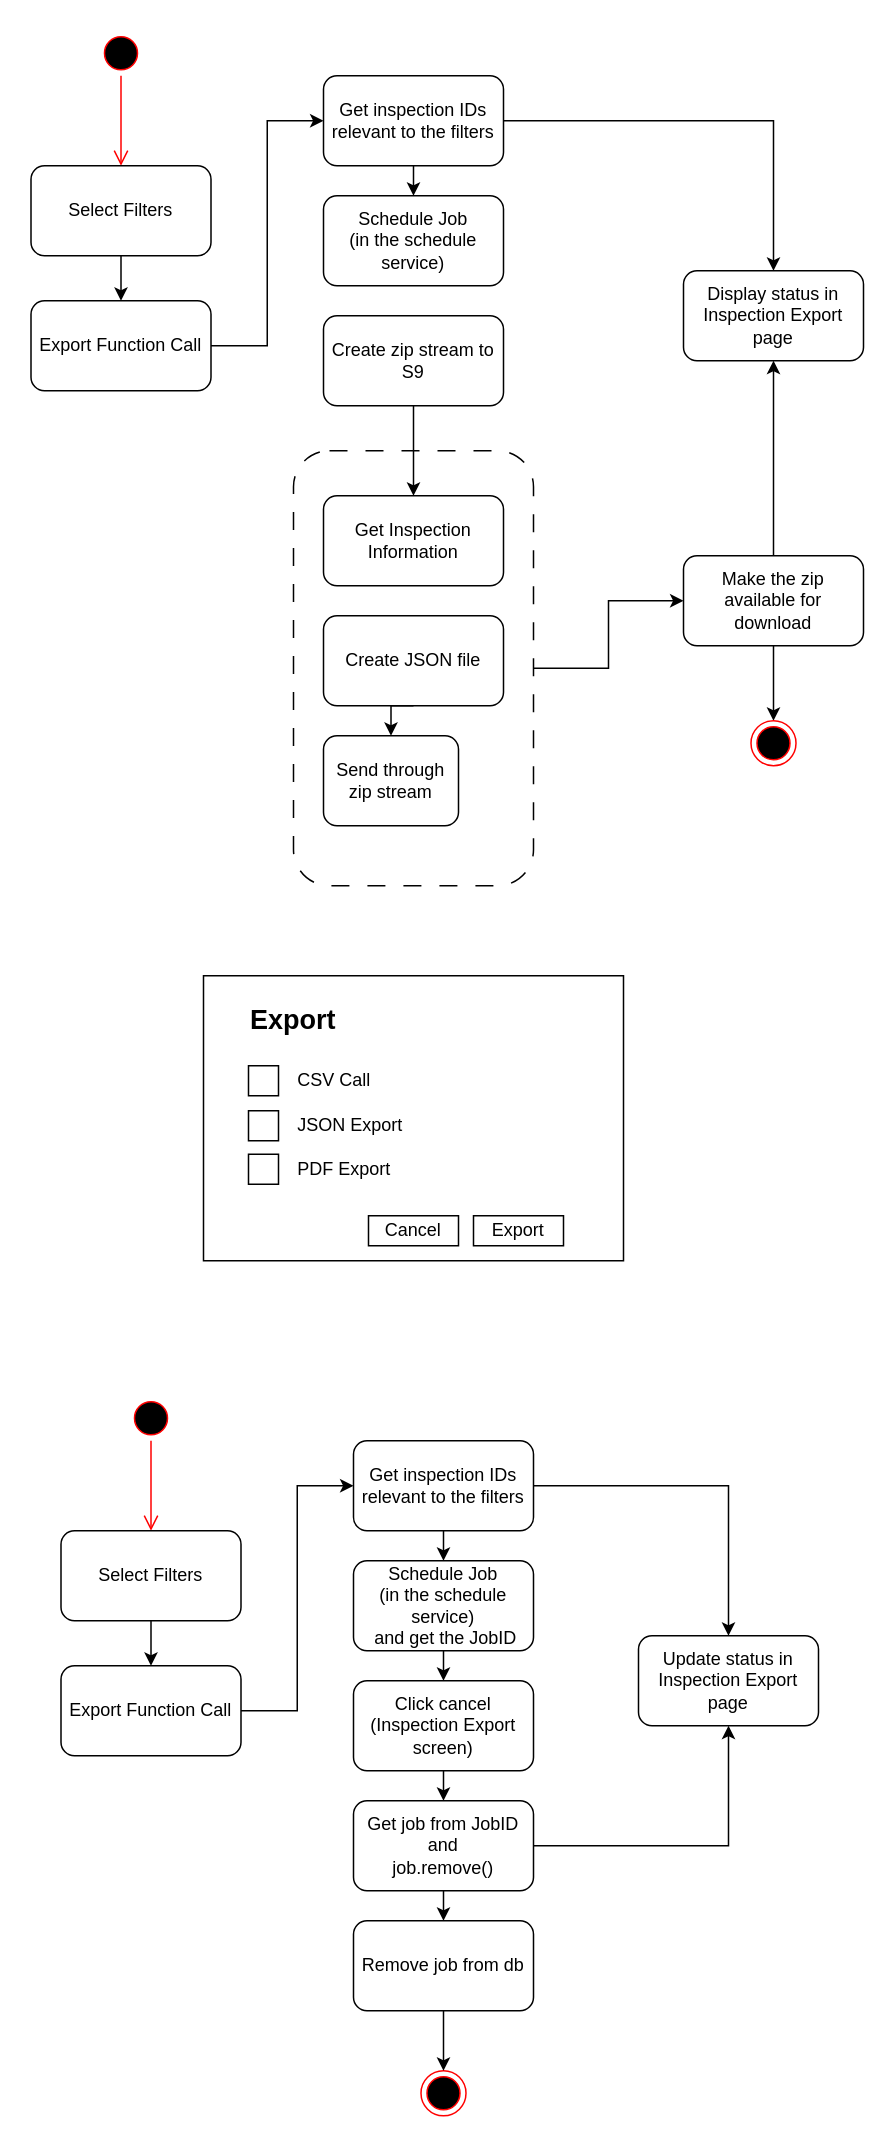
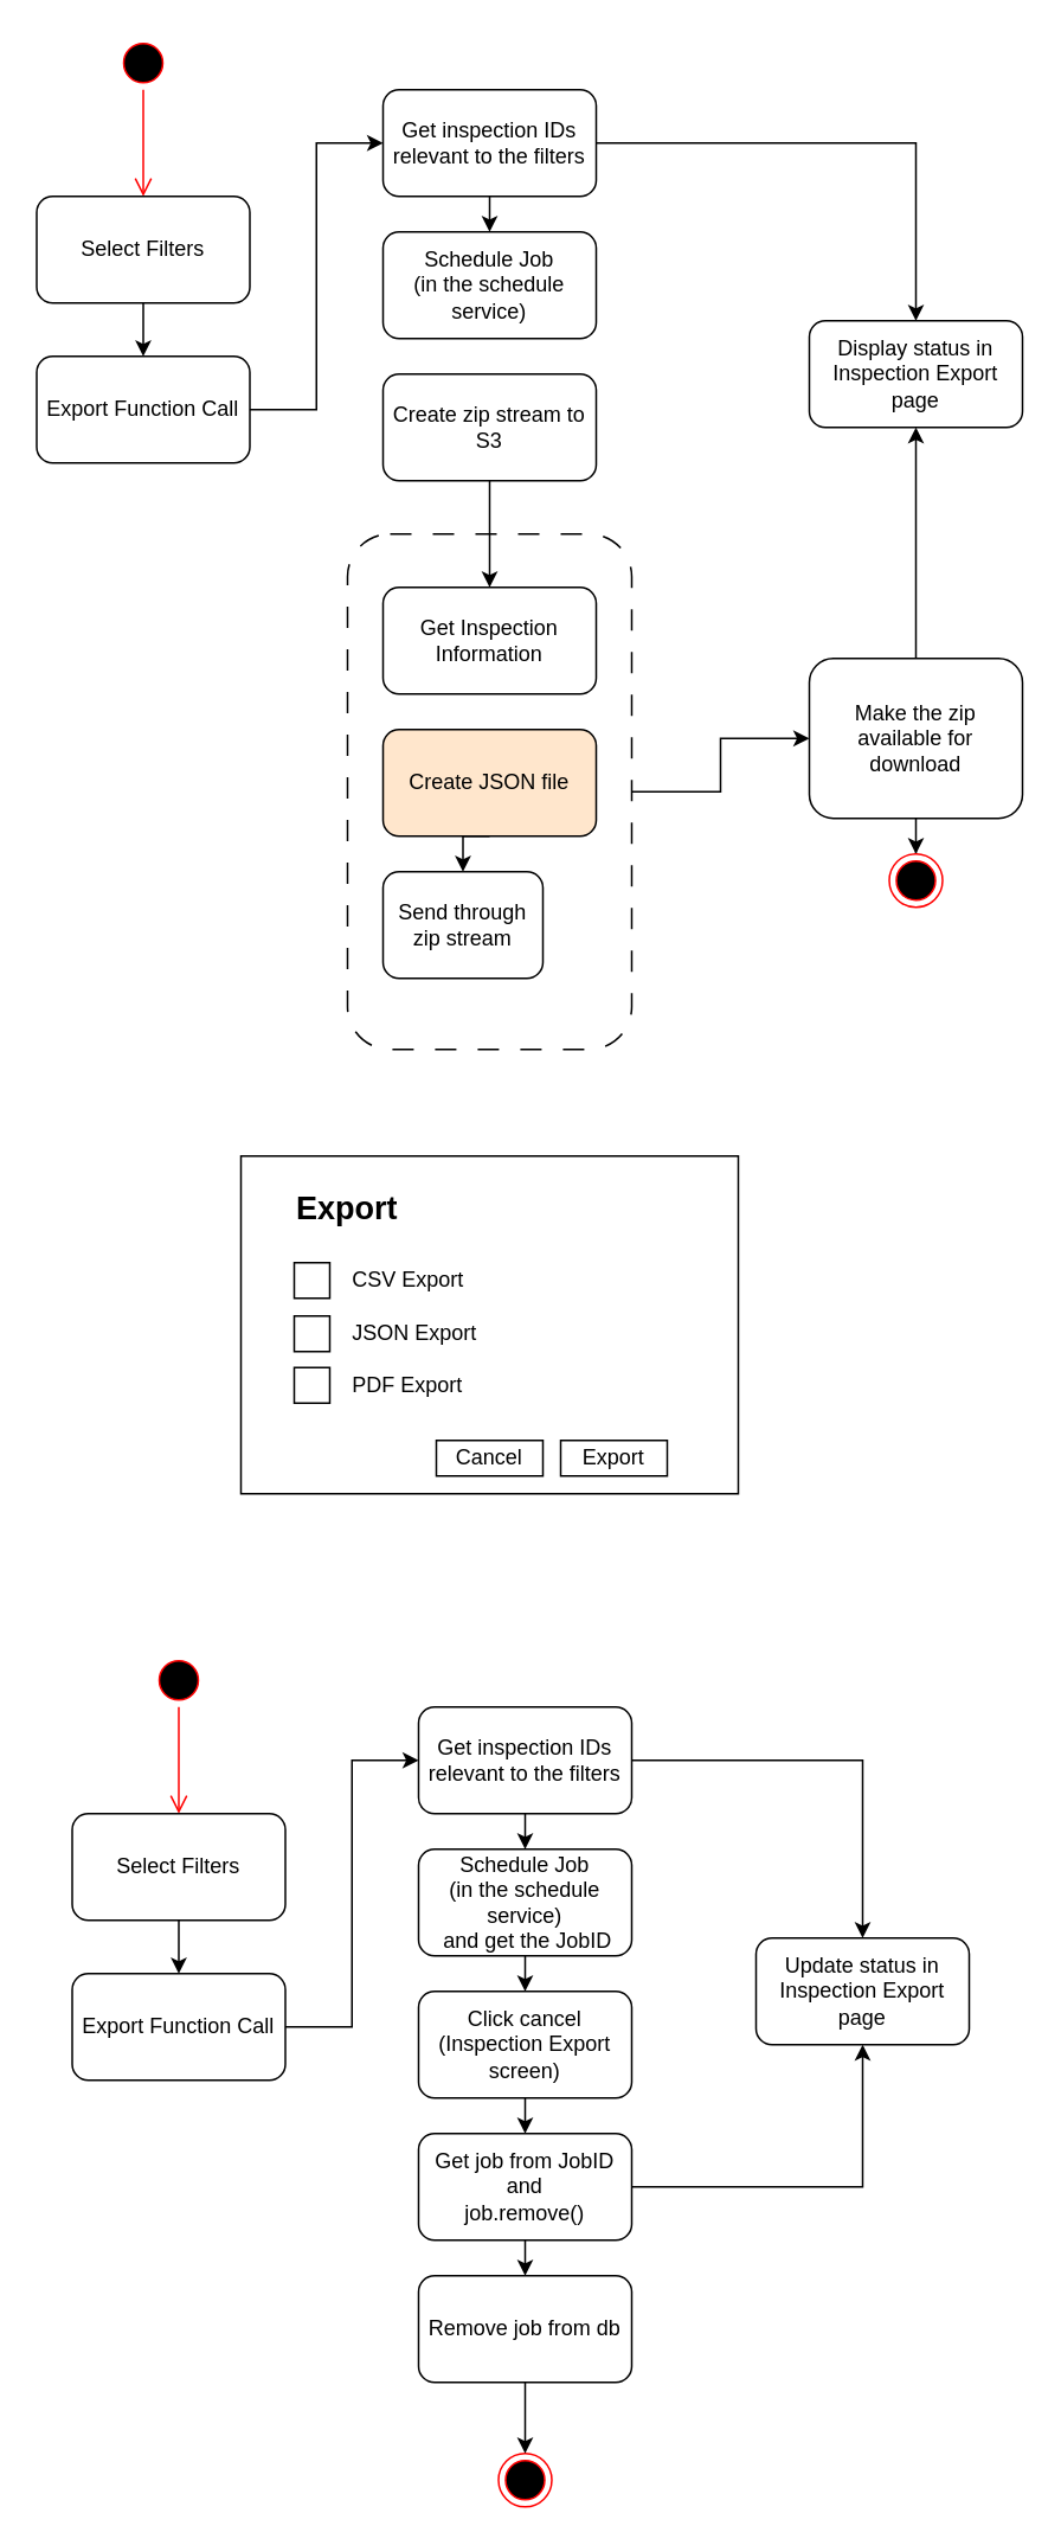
  <mxCell id="0" />
  <mxCell id="1" parent="0" />
  <mxCell id="2" style="edgeStyle=orthogonalEdgeStyle;rounded=0;orthogonalLoop=1;jettySize=auto;html=1;exitX=1;exitY=0.5;exitDx=0;exitDy=0;entryX=0;entryY=0.5;entryDx=0;entryDy=0;" edge="1" parent="1" source="3" target="23"><mxGeometry relative="1" as="geometry" /></mxCell>
  <mxCell id="3" value="" style="rounded=1;whiteSpace=wrap;html=1;fillColor=none;dashed=1;dashPattern=12 12;" vertex="1" parent="1"><mxGeometry x="195" y="300" width="160" height="290" as="geometry" /></mxCell>
  <mxCell id="4" value="" style="ellipse;html=1;shape=startState;fillColor=#000000;strokeColor=#ff0000;" vertex="1" parent="1"><mxGeometry x="65" y="20" width="30" height="30" as="geometry" /></mxCell>
  <mxCell id="5" value="" style="edgeStyle=orthogonalEdgeStyle;html=1;verticalAlign=bottom;endArrow=open;endSize=8;strokeColor=#ff0000;rounded=0;" edge="1" source="4" parent="1"><mxGeometry relative="1" as="geometry"><mxPoint x="80" y="110" as="targetPoint" /></mxGeometry></mxCell>
  <mxCell id="6" style="edgeStyle=orthogonalEdgeStyle;rounded=0;orthogonalLoop=1;jettySize=auto;html=1;exitX=0.5;exitY=1;exitDx=0;exitDy=0;entryX=0.5;entryY=0;entryDx=0;entryDy=0;" edge="1" parent="1" source="7" target="9"><mxGeometry relative="1" as="geometry" /></mxCell>
  <mxCell id="7" value="Select Filters" style="rounded=1;whiteSpace=wrap;html=1;" vertex="1" parent="1"><mxGeometry x="20" y="110" width="120" height="60" as="geometry" /></mxCell>
  <mxCell id="8" style="edgeStyle=orthogonalEdgeStyle;rounded=0;orthogonalLoop=1;jettySize=auto;html=1;exitX=1;exitY=0.5;exitDx=0;exitDy=0;entryX=0;entryY=0.5;entryDx=0;entryDy=0;" edge="1" parent="1" source="9" target="12"><mxGeometry relative="1" as="geometry" /></mxCell>
  <mxCell id="9" value="Export Function Call" style="rounded=1;whiteSpace=wrap;html=1;" vertex="1" parent="1"><mxGeometry x="20" y="200" width="120" height="60" as="geometry" /></mxCell>
  <mxCell id="10" style="edgeStyle=orthogonalEdgeStyle;rounded=0;orthogonalLoop=1;jettySize=auto;html=1;exitX=0.5;exitY=1;exitDx=0;exitDy=0;entryX=0.5;entryY=0;entryDx=0;entryDy=0;" edge="1" parent="1" source="12" target="13"><mxGeometry relative="1" as="geometry" /></mxCell>
  <mxCell id="11" style="edgeStyle=orthogonalEdgeStyle;rounded=0;orthogonalLoop=1;jettySize=auto;html=1;exitX=1;exitY=0.5;exitDx=0;exitDy=0;entryX=0.5;entryY=0;entryDx=0;entryDy=0;" edge="1" parent="1" source="12" target="20"><mxGeometry relative="1" as="geometry" /></mxCell>
  <mxCell id="12" value="Get inspection IDs relevant to the filters" style="rounded=1;whiteSpace=wrap;html=1;" vertex="1" parent="1"><mxGeometry x="215" y="50" width="120" height="60" as="geometry" /></mxCell>
  <mxCell id="13" value="&lt;div&gt;Schedule Job&lt;/div&gt;&lt;div&gt;(in the schedule service)&lt;/div&gt;" style="rounded=1;whiteSpace=wrap;html=1;" vertex="1" parent="1"><mxGeometry x="215" y="130" width="120" height="60" as="geometry" /></mxCell>
  <mxCell id="14" style="edgeStyle=orthogonalEdgeStyle;rounded=0;orthogonalLoop=1;jettySize=auto;html=1;exitX=0.5;exitY=1;exitDx=0;exitDy=0;entryX=0.5;entryY=0;entryDx=0;entryDy=0;" edge="1" parent="1" source="15" target="16"><mxGeometry relative="1" as="geometry" /></mxCell>
- <mxCell id="15" value="Create zip stream to S9" style="rounded=1;whiteSpace=wrap;html=1;" vertex="1" parent="1"><mxGeometry x="215" y="210" width="120" height="60" as="geometry" /></mxCell>
+ <mxCell id="15" value="Create zip stream to S3" style="rounded=1;whiteSpace=wrap;html=1;" vertex="1" parent="1"><mxGeometry x="215" y="210" width="120" height="60" as="geometry" /></mxCell>
  <mxCell id="16" value="Get Inspection Information" style="rounded=1;whiteSpace=wrap;html=1;" vertex="1" parent="1"><mxGeometry x="215" y="330" width="120" height="60" as="geometry" /></mxCell>
  <mxCell id="17" style="edgeStyle=orthogonalEdgeStyle;rounded=0;orthogonalLoop=1;jettySize=auto;html=1;exitX=0.5;exitY=1;exitDx=0;exitDy=0;entryX=0.5;entryY=0;entryDx=0;entryDy=0;" edge="1" parent="1" source="18" target="19"><mxGeometry relative="1" as="geometry" /></mxCell>
- <mxCell id="18" value="Create JSON file" style="rounded=1;whiteSpace=wrap;html=1;" vertex="1" parent="1"><mxGeometry x="215" y="410" width="120" height="60" as="geometry" /></mxCell>
+ <mxCell id="18" value="Create JSON file" style="rounded=1;whiteSpace=wrap;html=1;fillColor=#ffe6cc;" vertex="1" parent="1"><mxGeometry x="215" y="410" width="120" height="60" as="geometry" /></mxCell>
  <mxCell id="19" value="Send through zip stream" style="rounded=1;whiteSpace=wrap;html=1;" vertex="1" parent="1"><mxGeometry x="215" y="490" width="90" height="60" as="geometry" /></mxCell>
  <mxCell id="20" value="Display status in Inspection Export page" style="rounded=1;whiteSpace=wrap;html=1;" vertex="1" parent="1"><mxGeometry x="455" y="180" width="120" height="60" as="geometry" /></mxCell>
  <mxCell id="21" style="edgeStyle=orthogonalEdgeStyle;rounded=0;orthogonalLoop=1;jettySize=auto;html=1;exitX=0.5;exitY=0;exitDx=0;exitDy=0;entryX=0.5;entryY=1;entryDx=0;entryDy=0;" edge="1" parent="1" source="23" target="20"><mxGeometry relative="1" as="geometry" /></mxCell>
  <mxCell id="22" style="edgeStyle=orthogonalEdgeStyle;rounded=0;orthogonalLoop=1;jettySize=auto;html=1;exitX=0.5;exitY=1;exitDx=0;exitDy=0;" edge="1" parent="1" source="23" target="24"><mxGeometry relative="1" as="geometry" /></mxCell>
- <mxCell id="23" value="Make the zip available for download" style="rounded=1;whiteSpace=wrap;html=1;" vertex="1" parent="1"><mxGeometry x="455" y="370" width="120" height="60" as="geometry" /></mxCell>
+ <mxCell id="23" value="Make the zip available for download" style="rounded=1;whiteSpace=wrap;html=1;" vertex="1" parent="1"><mxGeometry x="455" y="370" width="120" height="90" as="geometry" /></mxCell>
  <mxCell id="24" value="" style="ellipse;html=1;shape=endState;fillColor=#000000;strokeColor=#ff0000;" vertex="1" parent="1"><mxGeometry x="500" y="480" width="30" height="30" as="geometry" /></mxCell>
  <mxCell id="25" value="&lt;div align=&quot;left&quot;&gt;&lt;br&gt;&lt;/div&gt;" style="rounded=0;whiteSpace=wrap;html=1;" vertex="1" parent="1"><mxGeometry x="135" y="650" width="280" height="190" as="geometry" /></mxCell>
  <mxCell id="26" value="Export" style="rounded=0;whiteSpace=wrap;html=1;strokeColor=none;fontSize=18;fontStyle=1" vertex="1" parent="1"><mxGeometry x="155" y="660" width="80" height="40" as="geometry" /></mxCell>
  <mxCell id="27" value="" style="rounded=0;whiteSpace=wrap;html=1;" vertex="1" parent="1"><mxGeometry x="165" y="710" width="20" height="20" as="geometry" /></mxCell>
  <mxCell id="28" value="" style="rounded=0;whiteSpace=wrap;html=1;" vertex="1" parent="1"><mxGeometry x="165" y="740" width="20" height="20" as="geometry" /></mxCell>
- <mxCell id="29" value="CSV Call" style="rounded=0;whiteSpace=wrap;html=1;strokeColor=none;align=left;" vertex="1" parent="1"><mxGeometry x="196" y="710" width="89" height="20" as="geometry" /></mxCell>
+ <mxCell id="29" value="CSV Export" style="rounded=0;whiteSpace=wrap;html=1;strokeColor=none;align=left;" vertex="1" parent="1"><mxGeometry x="196" y="710" width="89" height="20" as="geometry" /></mxCell>
  <mxCell id="30" value="JSON Export" style="rounded=0;whiteSpace=wrap;html=1;strokeColor=none;align=left;" vertex="1" parent="1"><mxGeometry x="196" y="740" width="89" height="20" as="geometry" /></mxCell>
  <mxCell id="31" value="" style="rounded=0;whiteSpace=wrap;html=1;" vertex="1" parent="1"><mxGeometry x="165" y="769" width="20" height="20" as="geometry" /></mxCell>
  <mxCell id="32" value="PDF Export" style="rounded=0;whiteSpace=wrap;html=1;strokeColor=none;align=left;" vertex="1" parent="1"><mxGeometry x="196" y="769" width="89" height="20" as="geometry" /></mxCell>
  <mxCell id="33" value="Export" style="rounded=0;whiteSpace=wrap;html=1;" vertex="1" parent="1"><mxGeometry x="315" y="810" width="60" height="20" as="geometry" /></mxCell>
  <mxCell id="34" value="Cancel" style="rounded=0;whiteSpace=wrap;html=1;" vertex="1" parent="1"><mxGeometry x="245" y="810" width="60" height="20" as="geometry" /></mxCell>
  <mxCell id="35" value="" style="ellipse;html=1;shape=startState;fillColor=#000000;strokeColor=#ff0000;" vertex="1" parent="1"><mxGeometry x="85" y="930" width="30" height="30" as="geometry" /></mxCell>
  <mxCell id="36" value="" style="edgeStyle=orthogonalEdgeStyle;html=1;verticalAlign=bottom;endArrow=open;endSize=8;strokeColor=#ff0000;rounded=0;" edge="1" parent="1" source="35"><mxGeometry relative="1" as="geometry"><mxPoint x="100" y="1020" as="targetPoint" /></mxGeometry></mxCell>
  <mxCell id="37" style="edgeStyle=orthogonalEdgeStyle;rounded=0;orthogonalLoop=1;jettySize=auto;html=1;exitX=0.5;exitY=1;exitDx=0;exitDy=0;entryX=0.5;entryY=0;entryDx=0;entryDy=0;" edge="1" parent="1" source="38" target="40"><mxGeometry relative="1" as="geometry" /></mxCell>
  <mxCell id="38" value="Select Filters" style="rounded=1;whiteSpace=wrap;html=1;" vertex="1" parent="1"><mxGeometry x="40" y="1020" width="120" height="60" as="geometry" /></mxCell>
  <mxCell id="39" style="edgeStyle=orthogonalEdgeStyle;rounded=0;orthogonalLoop=1;jettySize=auto;html=1;exitX=1;exitY=0.5;exitDx=0;exitDy=0;entryX=0;entryY=0.5;entryDx=0;entryDy=0;" edge="1" parent="1" source="40" target="43"><mxGeometry relative="1" as="geometry" /></mxCell>
  <mxCell id="40" value="Export Function Call" style="rounded=1;whiteSpace=wrap;html=1;" vertex="1" parent="1"><mxGeometry x="40" y="1110" width="120" height="60" as="geometry" /></mxCell>
  <mxCell id="41" style="edgeStyle=orthogonalEdgeStyle;rounded=0;orthogonalLoop=1;jettySize=auto;html=1;exitX=0.5;exitY=1;exitDx=0;exitDy=0;entryX=0.5;entryY=0;entryDx=0;entryDy=0;" edge="1" parent="1" source="43" target="45"><mxGeometry relative="1" as="geometry" /></mxCell>
  <mxCell id="42" style="edgeStyle=orthogonalEdgeStyle;rounded=0;orthogonalLoop=1;jettySize=auto;html=1;exitX=1;exitY=0.5;exitDx=0;exitDy=0;" edge="1" parent="1" source="43" target="48"><mxGeometry relative="1" as="geometry" /></mxCell>
  <mxCell id="43" value="Get inspection IDs relevant to the filters" style="rounded=1;whiteSpace=wrap;html=1;" vertex="1" parent="1"><mxGeometry x="235" y="960" width="120" height="60" as="geometry" /></mxCell>
  <mxCell id="44" style="edgeStyle=orthogonalEdgeStyle;rounded=0;orthogonalLoop=1;jettySize=auto;html=1;exitX=0.5;exitY=1;exitDx=0;exitDy=0;entryX=0.5;entryY=0;entryDx=0;entryDy=0;" edge="1" parent="1" source="45" target="47"><mxGeometry relative="1" as="geometry" /></mxCell>
  <mxCell id="45" value="&lt;div&gt;Schedule Job&lt;/div&gt;&lt;div&gt;(in the schedule service)&lt;/div&gt;&amp;nbsp;and get the JobID" style="rounded=1;whiteSpace=wrap;html=1;" vertex="1" parent="1"><mxGeometry x="235" y="1040" width="120" height="60" as="geometry" /></mxCell>
  <mxCell id="46" style="edgeStyle=orthogonalEdgeStyle;rounded=0;orthogonalLoop=1;jettySize=auto;html=1;exitX=0.5;exitY=1;exitDx=0;exitDy=0;entryX=0.5;entryY=0;entryDx=0;entryDy=0;" edge="1" parent="1" source="47" target="51"><mxGeometry relative="1" as="geometry" /></mxCell>
  <mxCell id="47" value="&lt;div&gt;Click cancel&lt;/div&gt;(Inspection Export screen)" style="rounded=1;whiteSpace=wrap;html=1;" vertex="1" parent="1"><mxGeometry x="235" y="1120" width="120" height="60" as="geometry" /></mxCell>
  <mxCell id="48" value="Update status in Inspection Export page" style="rounded=1;whiteSpace=wrap;html=1;" vertex="1" parent="1"><mxGeometry x="425" y="1090" width="120" height="60" as="geometry" /></mxCell>
  <mxCell id="49" style="edgeStyle=orthogonalEdgeStyle;rounded=0;orthogonalLoop=1;jettySize=auto;html=1;exitX=1;exitY=0.5;exitDx=0;exitDy=0;entryX=0.5;entryY=1;entryDx=0;entryDy=0;" edge="1" parent="1" source="51" target="48"><mxGeometry relative="1" as="geometry" /></mxCell>
  <mxCell id="50" style="edgeStyle=orthogonalEdgeStyle;rounded=0;orthogonalLoop=1;jettySize=auto;html=1;exitX=0.5;exitY=1;exitDx=0;exitDy=0;entryX=0.5;entryY=0;entryDx=0;entryDy=0;" edge="1" parent="1" source="51" target="54"><mxGeometry relative="1" as="geometry" /></mxCell>
  <mxCell id="51" value="&lt;div&gt;Get job from JobID and &lt;br&gt;&lt;/div&gt;&lt;div&gt;job.remove()&lt;/div&gt;" style="rounded=1;whiteSpace=wrap;html=1;" vertex="1" parent="1"><mxGeometry x="235" y="1200" width="120" height="60" as="geometry" /></mxCell>
  <mxCell id="52" value="" style="ellipse;html=1;shape=endState;fillColor=#000000;strokeColor=#ff0000;" vertex="1" parent="1"><mxGeometry x="280" y="1380" width="30" height="30" as="geometry" /></mxCell>
  <mxCell id="53" style="edgeStyle=orthogonalEdgeStyle;rounded=0;orthogonalLoop=1;jettySize=auto;html=1;exitX=0.5;exitY=1;exitDx=0;exitDy=0;entryX=0.5;entryY=0;entryDx=0;entryDy=0;" edge="1" parent="1" source="54" target="52"><mxGeometry relative="1" as="geometry" /></mxCell>
  <mxCell id="54" value="Remove job from db" style="rounded=1;whiteSpace=wrap;html=1;" vertex="1" parent="1"><mxGeometry x="235" y="1280" width="120" height="60" as="geometry" /></mxCell>
